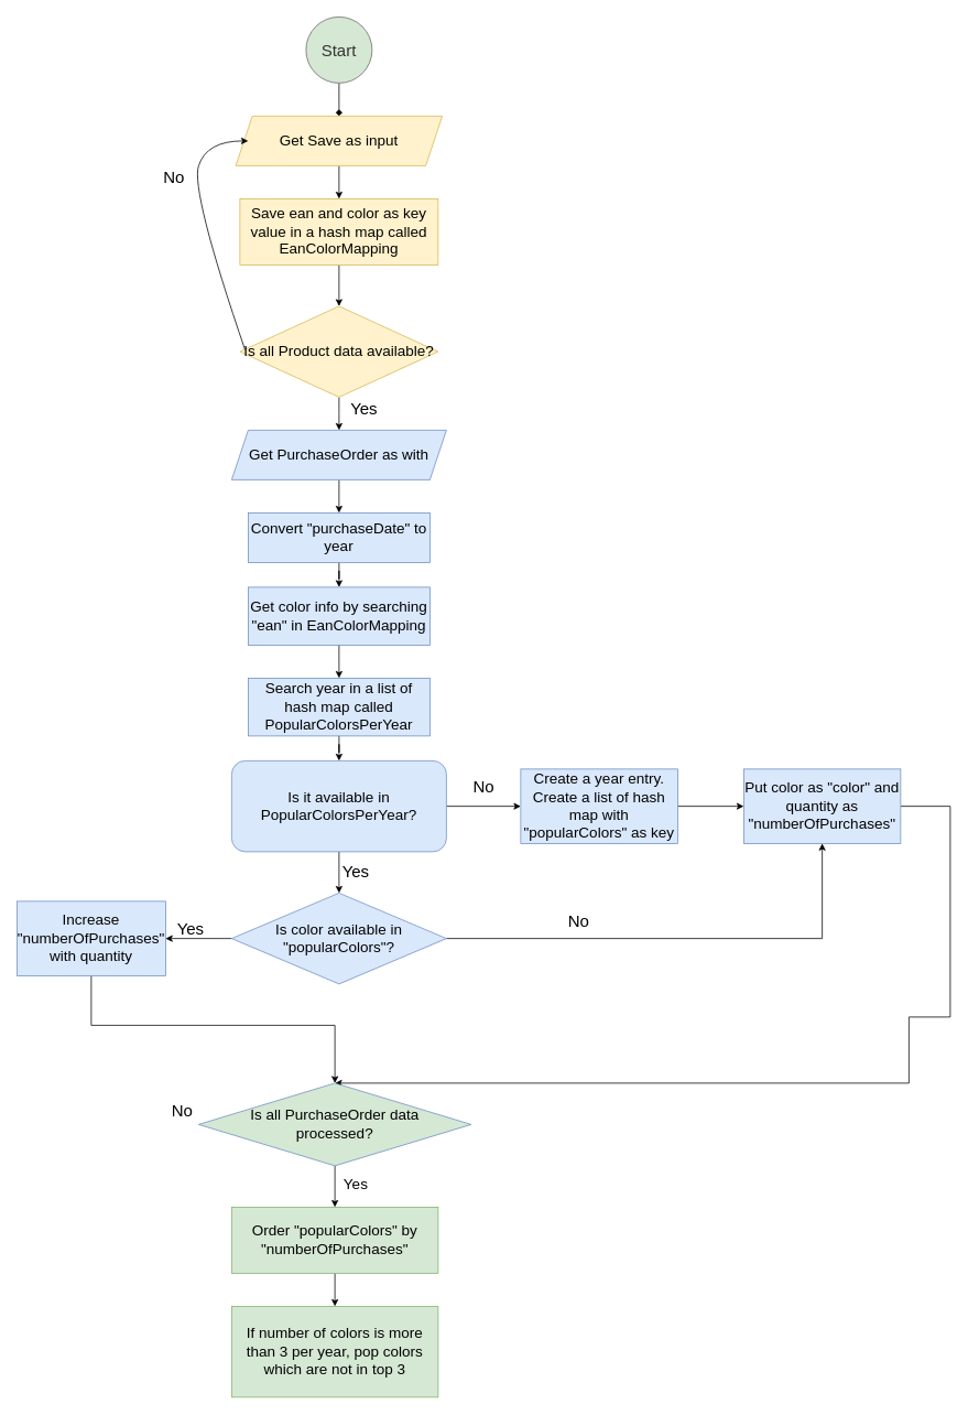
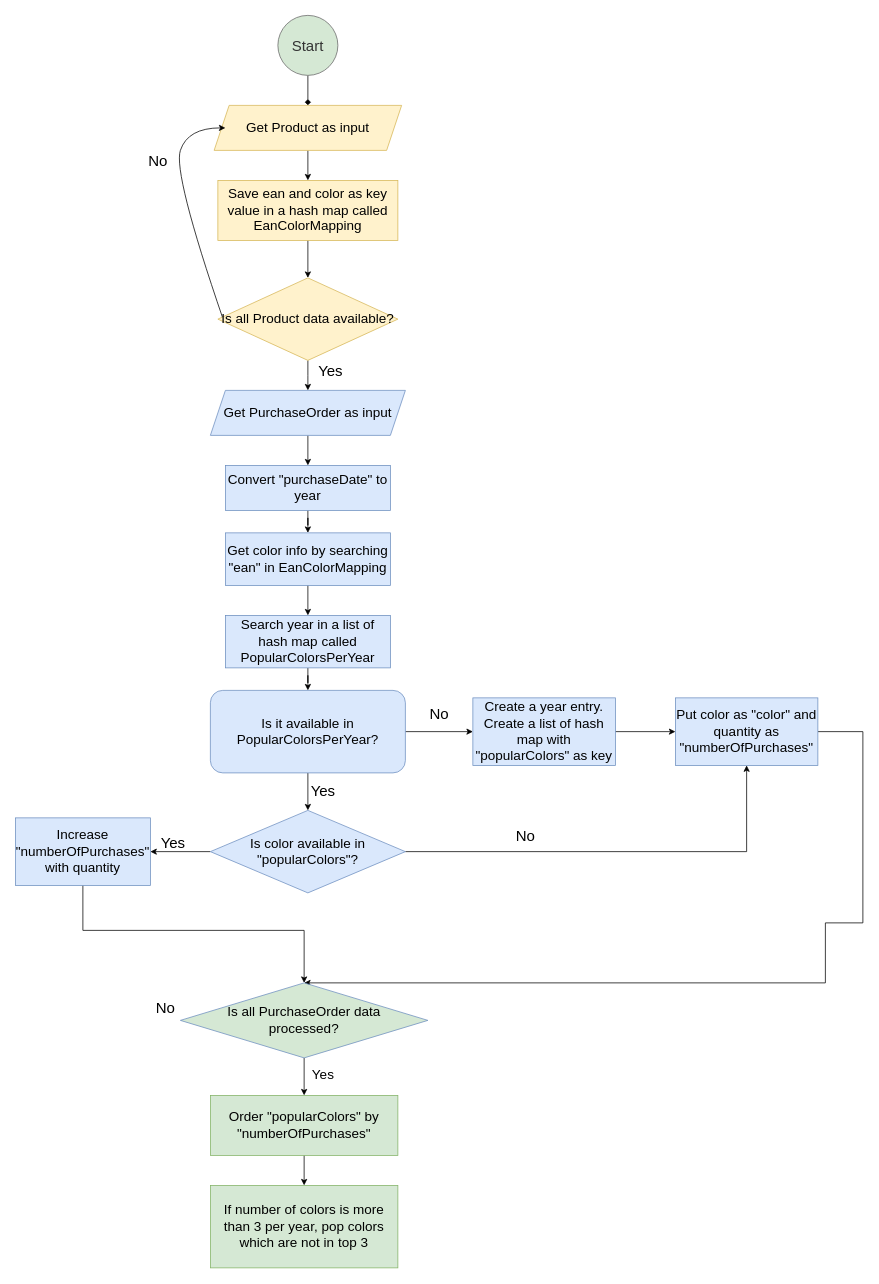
  <mxCell id="0" />
  <mxCell id="1" parent="0" />
  <mxCell id="2" style="edgeStyle=orthogonalEdgeStyle;rounded=0;orthogonalLoop=1;jettySize=auto;html=1;entryX=0.5;entryY=0;entryDx=0;entryDy=0;endArrow=diamond;" edge="1" parent="1" source="3" target="5"><mxGeometry relative="1" as="geometry" /></mxCell>
  <mxCell id="3" value="&lt;font style=&quot;font-size: 20px;&quot;&gt;Start&lt;/font&gt;" style="ellipse;whiteSpace=wrap;html=1;aspect=fixed;fillColor=#d5e8d4;fontColor=#333333;strokeColor=#666666;" vertex="1" parent="1"><mxGeometry x="370" y="20" width="80" height="80" as="geometry" /></mxCell>
  <mxCell id="4" value="" style="edgeStyle=orthogonalEdgeStyle;rounded=0;orthogonalLoop=1;jettySize=auto;html=1;" edge="1" parent="1" source="5" target="7"><mxGeometry relative="1" as="geometry" /></mxCell>
- <mxCell id="5" value="&lt;font style=&quot;font-size: 18px;&quot;&gt;Get Save as input&lt;/font&gt;" style="shape=parallelogram;perimeter=parallelogramPerimeter;whiteSpace=wrap;html=1;fixedSize=1;fillColor=#fff2cc;strokeColor=#d6b656;" vertex="1" parent="1"><mxGeometry x="285" y="140" width="250" height="60" as="geometry" /></mxCell>
+ <mxCell id="5" value="&lt;font style=&quot;font-size: 18px;&quot;&gt;Get Product as input&lt;/font&gt;" style="shape=parallelogram;perimeter=parallelogramPerimeter;whiteSpace=wrap;html=1;fixedSize=1;fillColor=#fff2cc;strokeColor=#d6b656;" vertex="1" parent="1"><mxGeometry x="285" y="140" width="250" height="60" as="geometry" /></mxCell>
  <mxCell id="6" value="" style="edgeStyle=orthogonalEdgeStyle;rounded=0;orthogonalLoop=1;jettySize=auto;html=1;" edge="1" parent="1" source="7" target="11"><mxGeometry relative="1" as="geometry" /></mxCell>
  <mxCell id="7" value="&lt;font style=&quot;font-size: 18px;&quot;&gt;Save ean and color as key value in a hash map called EanColorMapping&lt;/font&gt;" style="whiteSpace=wrap;html=1;fillColor=#fff2cc;strokeColor=#d6b656;" vertex="1" parent="1"><mxGeometry x="290" y="240" width="240" height="80" as="geometry" /></mxCell>
  <mxCell id="8" value="" style="curved=1;endArrow=classic;html=1;rounded=0;exitX=0.029;exitY=0.5;exitDx=0;exitDy=0;exitPerimeter=0;" edge="1" parent="1" source="11"><mxGeometry width="50" height="50" relative="1" as="geometry"><mxPoint x="250" y="270" as="sourcePoint" /><mxPoint x="300" y="170" as="targetPoint" /><Array as="points"><mxPoint x="230" y="230" /><mxPoint x="250" y="170" /></Array></mxGeometry></mxCell>
  <mxCell id="9" value="&lt;font style=&quot;font-size: 20px;&quot;&gt;No&lt;/font&gt;" style="text;html=1;align=center;verticalAlign=middle;resizable=0;points=[];autosize=1;strokeColor=none;fillColor=none;" vertex="1" parent="1"><mxGeometry x="185" y="193" width="50" height="40" as="geometry" /></mxCell>
  <mxCell id="10" value="" style="edgeStyle=orthogonalEdgeStyle;rounded=0;orthogonalLoop=1;jettySize=auto;html=1;" edge="1" parent="1" source="11"><mxGeometry relative="1" as="geometry"><mxPoint x="410" y="520" as="targetPoint" /></mxGeometry></mxCell>
  <mxCell id="11" value="&lt;font style=&quot;font-size: 18px;&quot;&gt;Is all Product data available?&lt;/font&gt;" style="rhombus;whiteSpace=wrap;html=1;fillColor=#fff2cc;strokeColor=#d6b656;" vertex="1" parent="1"><mxGeometry x="290" y="370" width="240" height="110" as="geometry" /></mxCell>
  <mxCell id="12" value="" style="edgeStyle=orthogonalEdgeStyle;rounded=0;orthogonalLoop=1;jettySize=auto;html=1;" edge="1" parent="1" source="13" target="16"><mxGeometry relative="1" as="geometry" /></mxCell>
- <mxCell id="13" value="&lt;font style=&quot;font-size: 18px;&quot;&gt;Get PurchaseOrder as with&lt;/font&gt;" style="shape=parallelogram;perimeter=parallelogramPerimeter;whiteSpace=wrap;html=1;fixedSize=1;fillColor=#dae8fc;strokeColor=#6c8ebf;" vertex="1" parent="1"><mxGeometry x="280" y="520" width="260" height="60" as="geometry" /></mxCell>
+ <mxCell id="13" value="&lt;font style=&quot;font-size: 18px;&quot;&gt;Get PurchaseOrder as input&lt;/font&gt;" style="shape=parallelogram;perimeter=parallelogramPerimeter;whiteSpace=wrap;html=1;fixedSize=1;fillColor=#dae8fc;strokeColor=#6c8ebf;" vertex="1" parent="1"><mxGeometry x="280" y="520" width="260" height="60" as="geometry" /></mxCell>
  <mxCell id="14" value="&lt;font style=&quot;font-size: 20px;&quot;&gt;Yes&lt;/font&gt;" style="text;html=1;align=center;verticalAlign=middle;resizable=0;points=[];autosize=1;strokeColor=none;fillColor=none;" vertex="1" parent="1"><mxGeometry x="410" y="473" width="60" height="40" as="geometry" /></mxCell>
  <mxCell id="15" value="" style="edgeStyle=orthogonalEdgeStyle;rounded=0;orthogonalLoop=1;jettySize=auto;html=1;" edge="1" parent="1" source="16" target="18"><mxGeometry relative="1" as="geometry" /></mxCell>
  <mxCell id="16" value="&lt;font style=&quot;font-size: 18px;&quot;&gt;Convert &quot;purchaseDate&quot; to year&lt;/font&gt;" style="whiteSpace=wrap;html=1;fillColor=#dae8fc;strokeColor=#6c8ebf;" vertex="1" parent="1"><mxGeometry x="300" y="620" width="220" height="60" as="geometry" /></mxCell>
  <mxCell id="17" value="" style="edgeStyle=orthogonalEdgeStyle;rounded=0;orthogonalLoop=1;jettySize=auto;html=1;" edge="1" parent="1" source="18" target="20"><mxGeometry relative="1" as="geometry" /></mxCell>
  <mxCell id="18" value="&lt;font style=&quot;font-size: 18px;&quot;&gt;Get color info by searching &quot;ean&quot; in EanColorMapping&lt;/font&gt;" style="whiteSpace=wrap;html=1;fillColor=#dae8fc;strokeColor=#6c8ebf;" vertex="1" parent="1"><mxGeometry x="300" y="710" width="220" height="70" as="geometry" /></mxCell>
  <mxCell id="19" value="" style="edgeStyle=orthogonalEdgeStyle;rounded=0;orthogonalLoop=1;jettySize=auto;html=1;" edge="1" parent="1" source="20" target="23"><mxGeometry relative="1" as="geometry" /></mxCell>
  <mxCell id="20" value="&lt;font style=&quot;font-size: 18px;&quot;&gt;Search year in a list of hash map called PopularColorsPerYear&lt;/font&gt;" style="whiteSpace=wrap;html=1;fillColor=#dae8fc;strokeColor=#6c8ebf;" vertex="1" parent="1"><mxGeometry x="300" y="820" width="220" height="70" as="geometry" /></mxCell>
  <mxCell id="21" value="" style="edgeStyle=orthogonalEdgeStyle;rounded=0;orthogonalLoop=1;jettySize=auto;html=1;" edge="1" parent="1" source="23" target="25"><mxGeometry relative="1" as="geometry" /></mxCell>
  <mxCell id="22" value="" style="edgeStyle=orthogonalEdgeStyle;rounded=0;orthogonalLoop=1;jettySize=auto;html=1;" edge="1" parent="1" source="23" target="29"><mxGeometry relative="1" as="geometry" /></mxCell>
  <mxCell id="23" value="&lt;font style=&quot;font-size: 18px;&quot;&gt;Is it available in PopularColorsPerYear?&lt;/font&gt;" style="whiteSpace=wrap;html=1;fillColor=#dae8fc;strokeColor=#6c8ebf;rounded=1;" vertex="1" parent="1"><mxGeometry x="280" y="920" width="260" height="110" as="geometry" /></mxCell>
  <mxCell id="24" value="" style="edgeStyle=orthogonalEdgeStyle;rounded=0;orthogonalLoop=1;jettySize=auto;html=1;" edge="1" parent="1" source="25" target="35"><mxGeometry relative="1" as="geometry" /></mxCell>
  <mxCell id="25" value="&lt;font style=&quot;font-size: 18px;&quot;&gt;Create a year entry. &lt;br&gt;Create a list of hash map with &quot;popularColors&quot; as key&lt;/font&gt;" style="whiteSpace=wrap;html=1;fillColor=#dae8fc;strokeColor=#6c8ebf;" vertex="1" parent="1"><mxGeometry x="630" y="930" width="190" height="90" as="geometry" /></mxCell>
  <mxCell id="26" value="&lt;font style=&quot;font-size: 20px;&quot;&gt;No&lt;/font&gt;" style="text;html=1;align=center;verticalAlign=middle;resizable=0;points=[];autosize=1;strokeColor=none;fillColor=none;" vertex="1" parent="1"><mxGeometry x="560" y="930" width="50" height="40" as="geometry" /></mxCell>
  <mxCell id="27" value="" style="edgeStyle=orthogonalEdgeStyle;rounded=0;orthogonalLoop=1;jettySize=auto;html=1;" edge="1" parent="1" source="29" target="32"><mxGeometry relative="1" as="geometry" /></mxCell>
  <mxCell id="28" style="edgeStyle=orthogonalEdgeStyle;rounded=0;orthogonalLoop=1;jettySize=auto;html=1;" edge="1" parent="1" source="29" target="35"><mxGeometry relative="1" as="geometry" /></mxCell>
  <mxCell id="29" value="&lt;font style=&quot;font-size: 18px;&quot;&gt;Is color available in &quot;popularColors&quot;?&lt;/font&gt;" style="rhombus;whiteSpace=wrap;html=1;fillColor=#dae8fc;strokeColor=#6c8ebf;" vertex="1" parent="1"><mxGeometry x="280" y="1080" width="260" height="110" as="geometry" /></mxCell>
  <mxCell id="30" value="&lt;font style=&quot;font-size: 20px;&quot;&gt;Yes&lt;/font&gt;" style="text;html=1;align=center;verticalAlign=middle;resizable=0;points=[];autosize=1;strokeColor=none;fillColor=none;" vertex="1" parent="1"><mxGeometry x="400" y="1033" width="60" height="40" as="geometry" /></mxCell>
  <mxCell id="31" style="edgeStyle=orthogonalEdgeStyle;rounded=0;orthogonalLoop=1;jettySize=auto;html=1;entryX=0.5;entryY=0;entryDx=0;entryDy=0;" edge="1" parent="1" source="32" target="38"><mxGeometry relative="1" as="geometry"><mxPoint x="190" y="1290" as="targetPoint" /><Array as="points"><mxPoint x="110" y="1240" /><mxPoint x="405" y="1240" /></Array></mxGeometry></mxCell>
  <mxCell id="32" value="&lt;font style=&quot;font-size: 18px;&quot;&gt;Increase &quot;numberOfPurchases&quot; with quantity&lt;/font&gt;" style="whiteSpace=wrap;html=1;fillColor=#dae8fc;strokeColor=#6c8ebf;" vertex="1" parent="1"><mxGeometry x="20" y="1090" width="180" height="90" as="geometry" /></mxCell>
  <mxCell id="33" value="&lt;font style=&quot;font-size: 20px;&quot;&gt;Yes&lt;/font&gt;" style="text;html=1;align=center;verticalAlign=middle;resizable=0;points=[];autosize=1;strokeColor=none;fillColor=none;" vertex="1" parent="1"><mxGeometry x="200" y="1103" width="60" height="40" as="geometry" /></mxCell>
  <mxCell id="34" style="edgeStyle=orthogonalEdgeStyle;rounded=0;orthogonalLoop=1;jettySize=auto;html=1;entryX=0.5;entryY=0;entryDx=0;entryDy=0;" edge="1" parent="1" source="35" target="38"><mxGeometry relative="1" as="geometry"><mxPoint x="1100" y="1300" as="targetPoint" /><Array as="points"><mxPoint x="1150" y="975" /><mxPoint x="1150" y="1230" /><mxPoint x="1100" y="1230" /><mxPoint x="1100" y="1310" /></Array></mxGeometry></mxCell>
  <mxCell id="35" value="&lt;font style=&quot;font-size: 18px;&quot;&gt;Put color as &quot;color&quot; and quantity as &quot;numberOfPurchases&quot;&lt;/font&gt;" style="whiteSpace=wrap;html=1;fillColor=#dae8fc;strokeColor=#6c8ebf;" vertex="1" parent="1"><mxGeometry x="900" y="930" width="190" height="90" as="geometry" /></mxCell>
  <mxCell id="36" value="&lt;font style=&quot;font-size: 20px;&quot;&gt;No&lt;/font&gt;" style="text;html=1;align=center;verticalAlign=middle;resizable=0;points=[];autosize=1;strokeColor=none;fillColor=none;" vertex="1" parent="1"><mxGeometry x="675" y="1093" width="50" height="40" as="geometry" /></mxCell>
  <mxCell id="37" value="" style="edgeStyle=orthogonalEdgeStyle;rounded=0;orthogonalLoop=1;jettySize=auto;html=1;" edge="1" parent="1" source="38" target="41"><mxGeometry relative="1" as="geometry" /></mxCell>
  <mxCell id="38" value="&lt;font style=&quot;font-size: 18px;&quot;&gt;Is all PurchaseOrder data &lt;br&gt;processed?&lt;/font&gt;" style="rhombus;whiteSpace=wrap;html=1;fillColor=#d5e8d4;strokeColor=#6c8ebf;" vertex="1" parent="1"><mxGeometry x="240" y="1310" width="330" height="100" as="geometry" /></mxCell>
  <mxCell id="39" value="&lt;font style=&quot;font-size: 20px;&quot;&gt;No&lt;/font&gt;" style="text;html=1;align=center;verticalAlign=middle;resizable=0;points=[];autosize=1;strokeColor=none;fillColor=none;" vertex="1" parent="1"><mxGeometry x="195" y="1323" width="50" height="40" as="geometry" /></mxCell>
  <mxCell id="40" value="" style="edgeStyle=orthogonalEdgeStyle;rounded=0;orthogonalLoop=1;jettySize=auto;html=1;" edge="1" parent="1" source="41" target="43"><mxGeometry relative="1" as="geometry" /></mxCell>
  <mxCell id="41" value="&lt;font style=&quot;font-size: 18px;&quot;&gt;Order &quot;popularColors&quot; by &quot;numberOfPurchases&quot;&lt;/font&gt;" style="whiteSpace=wrap;html=1;fillColor=#d5e8d4;strokeColor=#82b366;" vertex="1" parent="1"><mxGeometry x="280" y="1460" width="250" height="80" as="geometry" /></mxCell>
  <mxCell id="42" value="&lt;font style=&quot;font-size: 18px;&quot;&gt;Yes&lt;/font&gt;" style="text;html=1;align=center;verticalAlign=middle;resizable=0;points=[];autosize=1;strokeColor=none;fillColor=none;" vertex="1" parent="1"><mxGeometry x="405" y="1413" width="50" height="40" as="geometry" /></mxCell>
  <mxCell id="43" value="&lt;font style=&quot;font-size: 18px;&quot;&gt;If number of colors is more than 3 per year, pop colors which are not in top 3&lt;/font&gt;" style="whiteSpace=wrap;html=1;fillColor=#d5e8d4;strokeColor=#82b366;" vertex="1" parent="1"><mxGeometry x="280" y="1580" width="250" height="110" as="geometry" /></mxCell>
